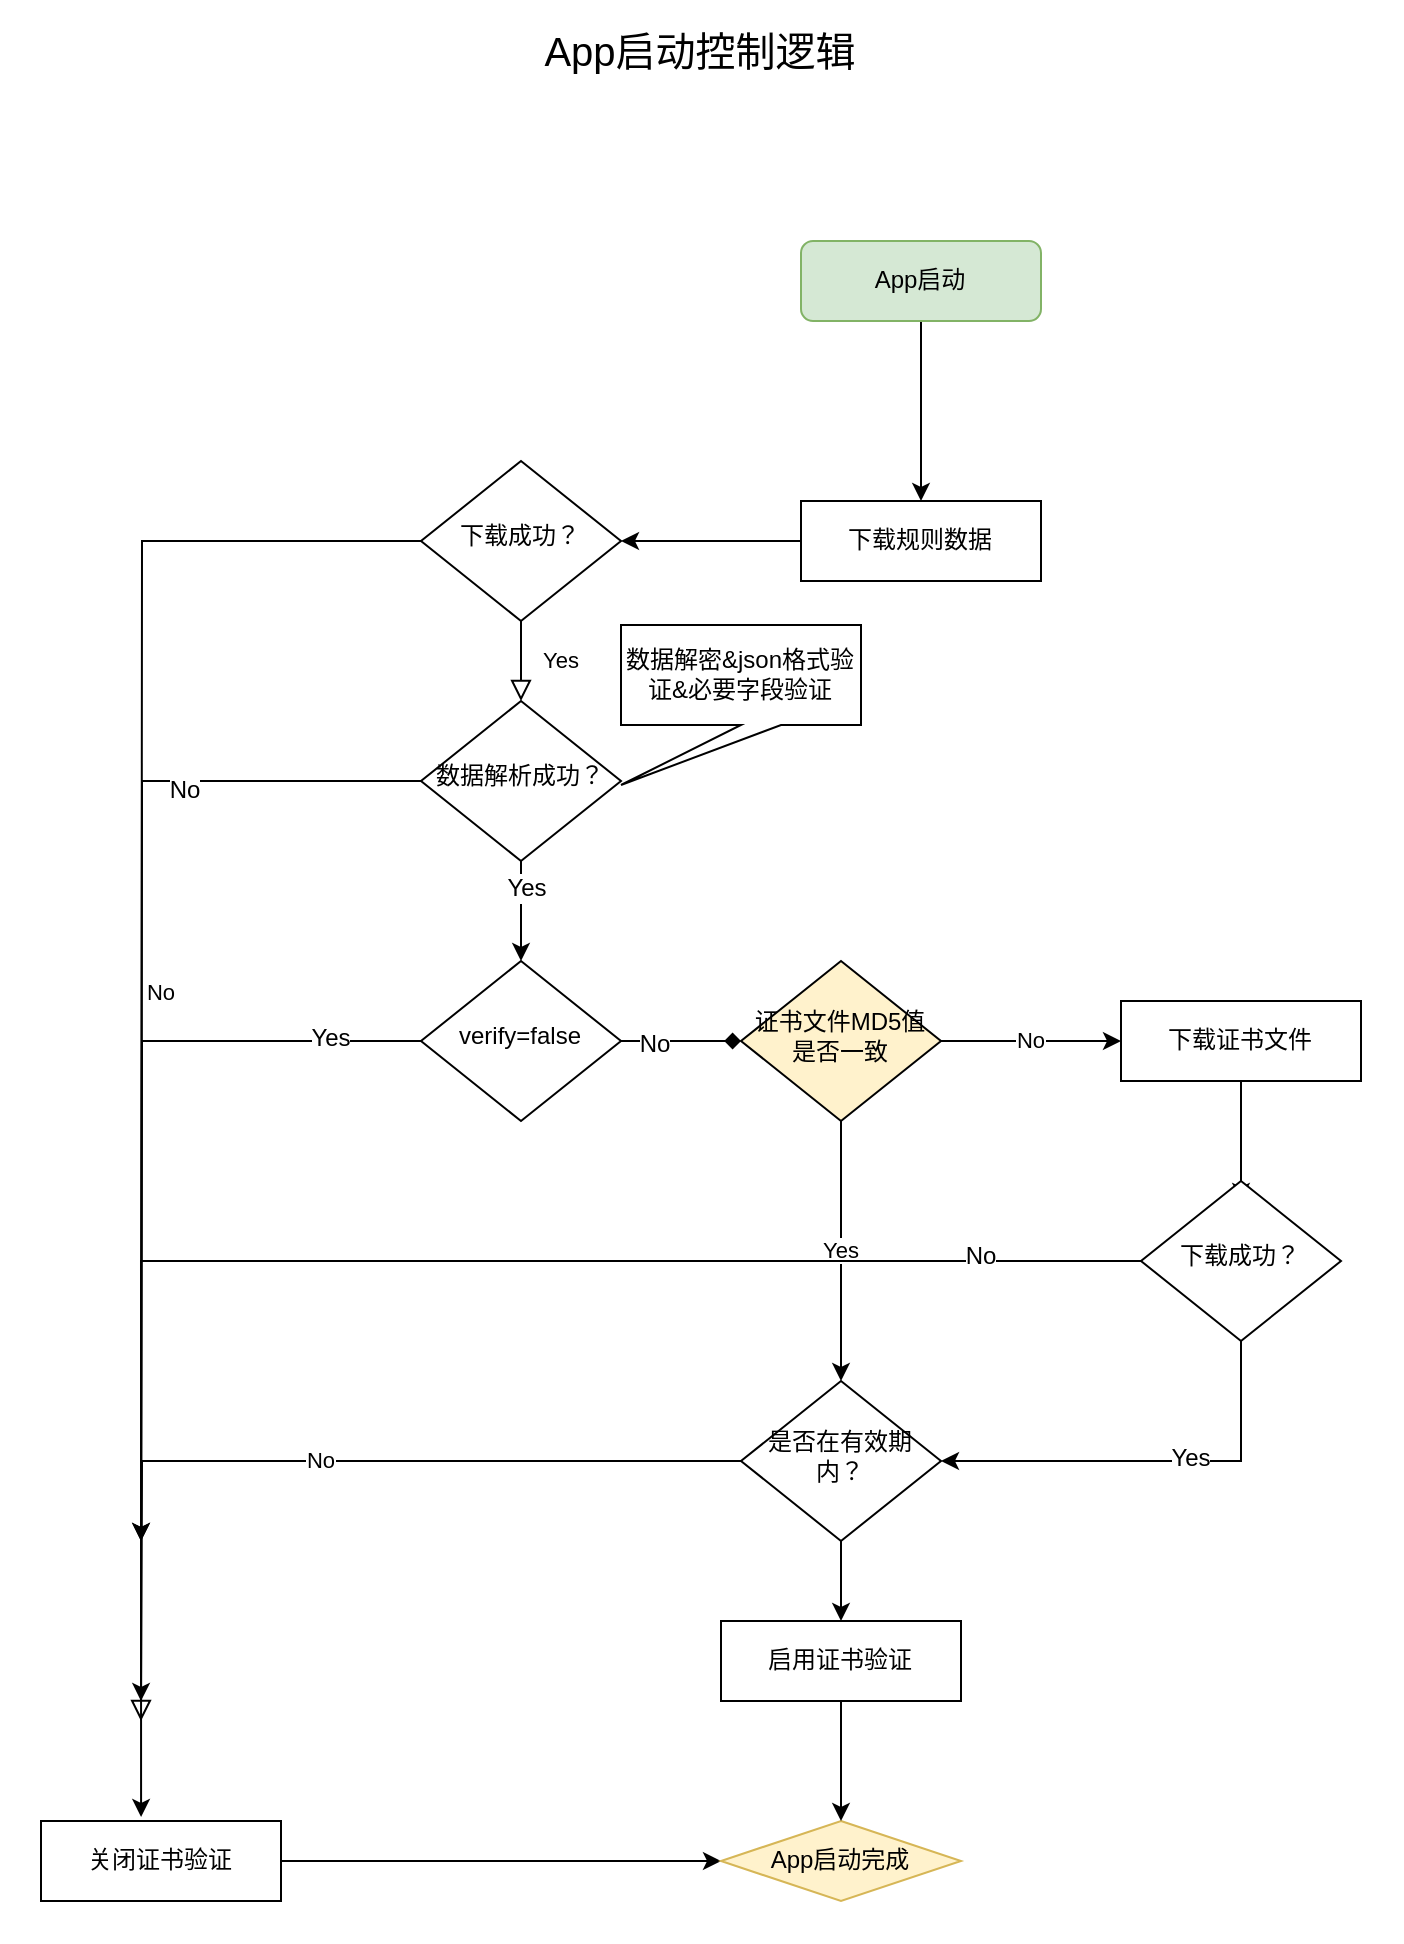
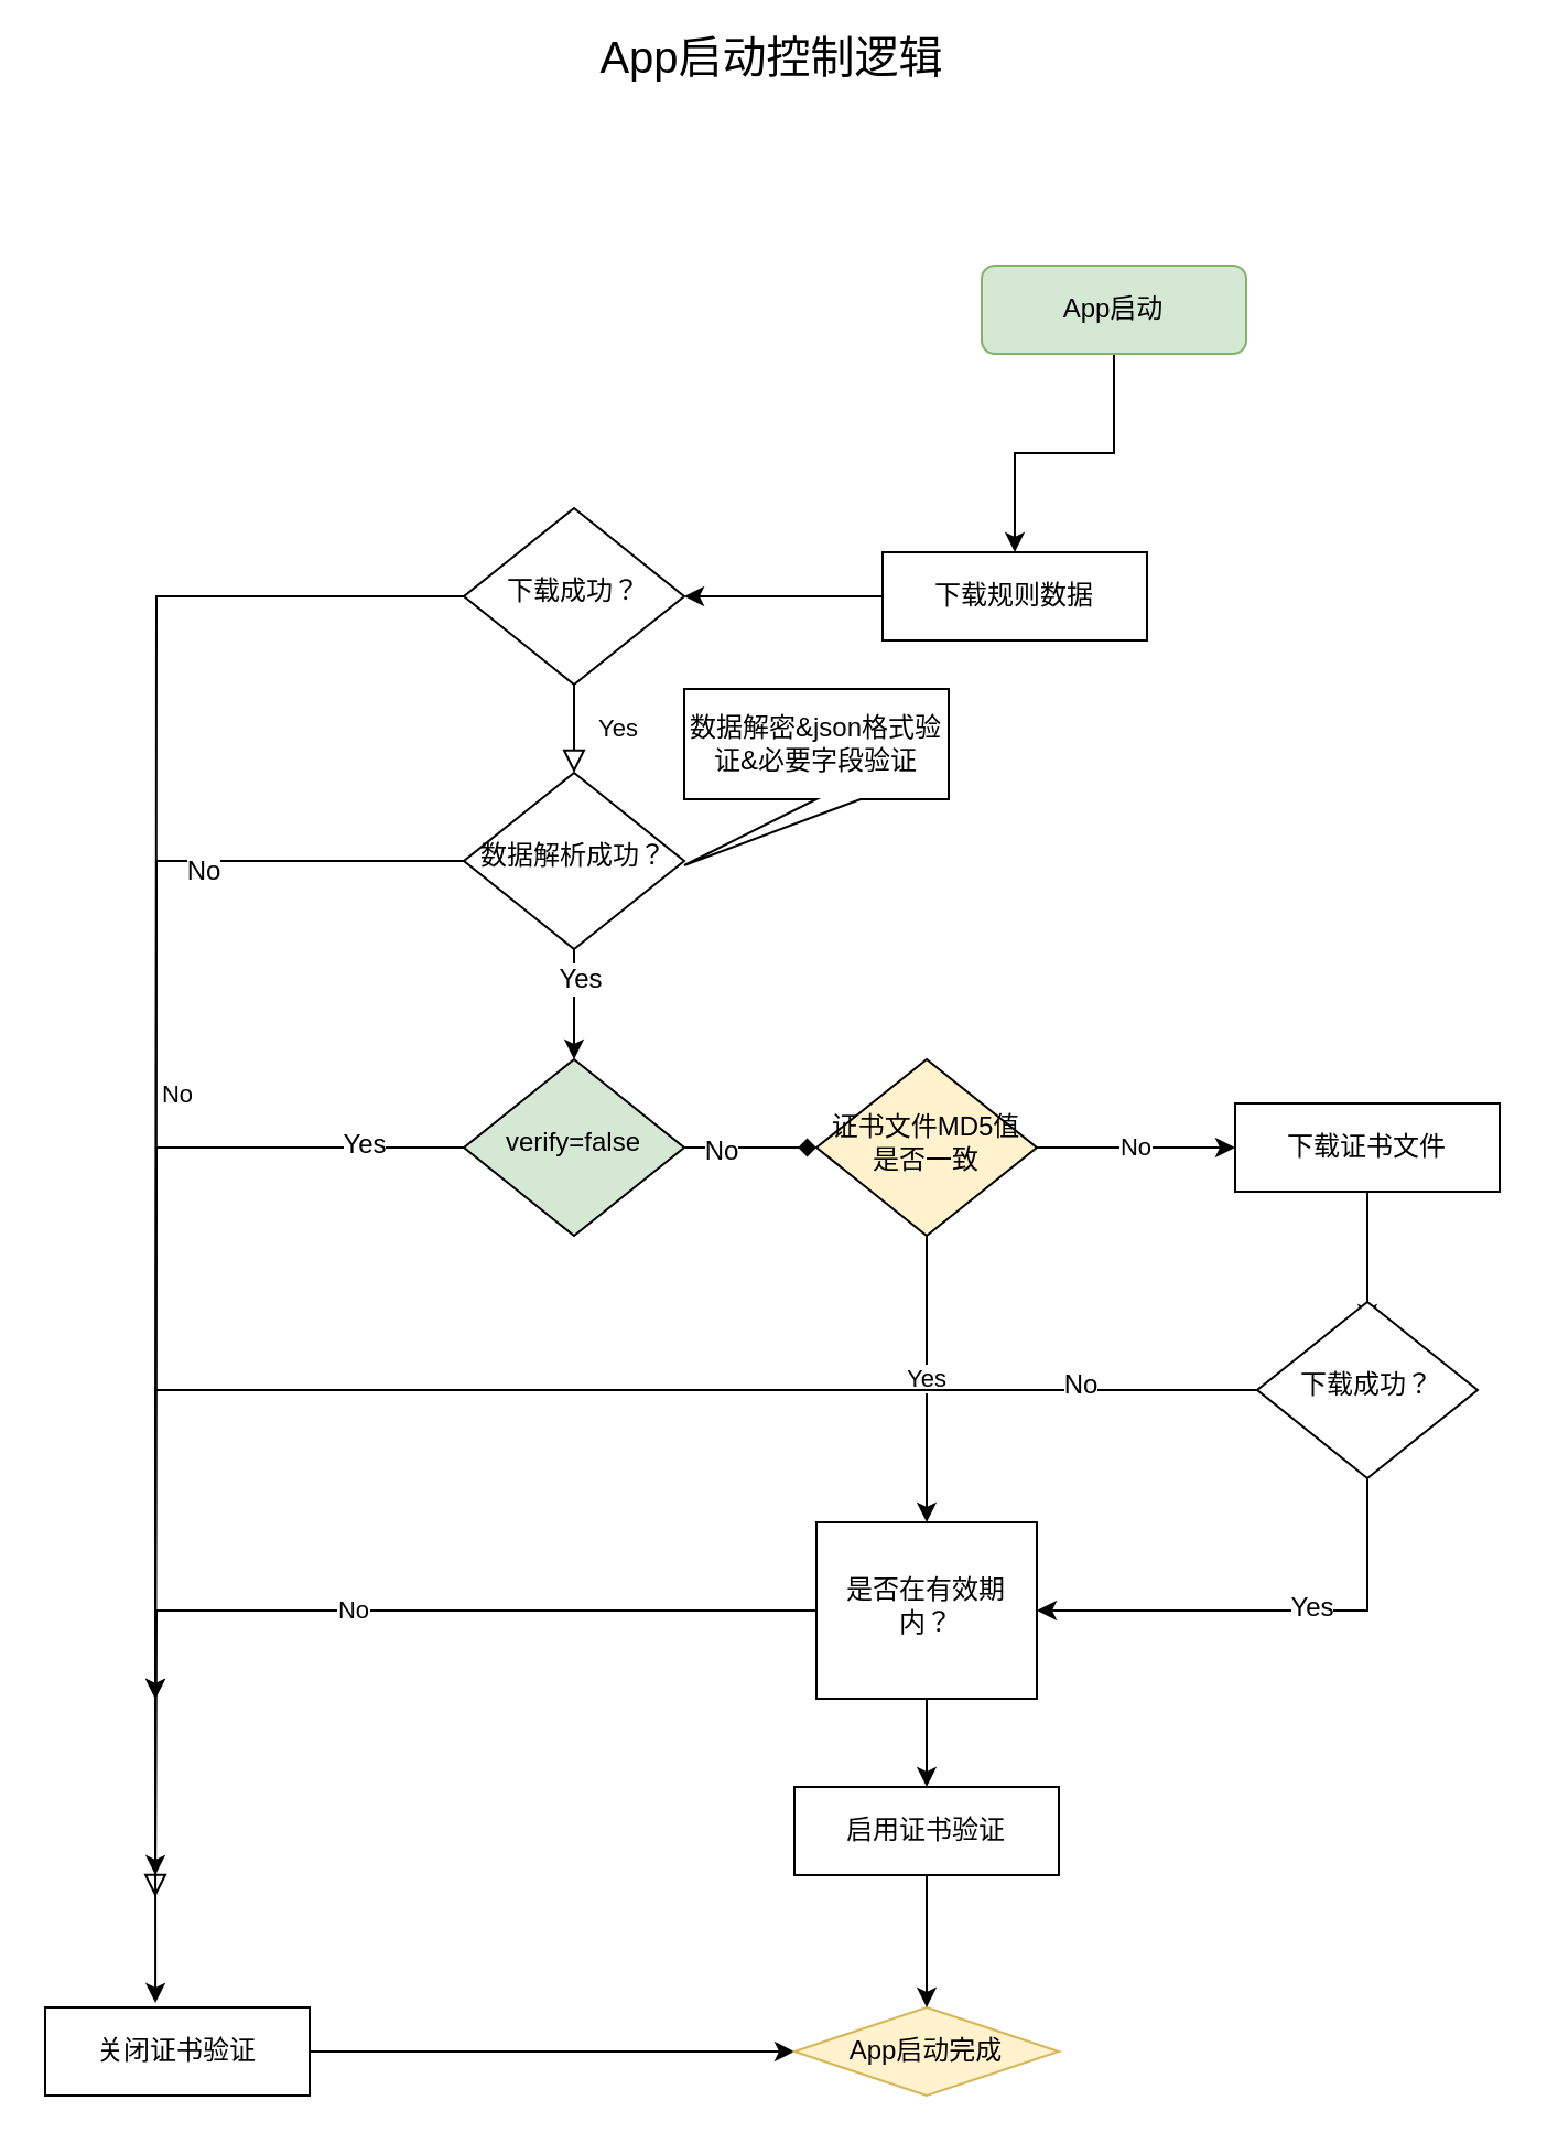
  <mxCell id="0" />
  <mxCell id="1" parent="0" />
  <mxCell id="2" value="" style="edgeStyle=orthogonalEdgeStyle;rounded=0;orthogonalLoop=1;jettySize=auto;html=1;entryX=0.5;entryY=0;entryDx=0;entryDy=0;" edge="1" parent="1" source="3" target="26"><mxGeometry relative="1" as="geometry"><mxPoint x="460" y="240" as="targetPoint" /></mxGeometry></mxCell>
- <mxCell id="3" value="App启动" style="rounded=1;whiteSpace=wrap;html=1;fontSize=12;glass=0;strokeWidth=1;shadow=0;fillColor=#d5e8d4;strokeColor=#82b366;" parent="1" vertex="1"><mxGeometry x="400" y="120" width="120" height="40" as="geometry" /></mxCell>
+ <mxCell id="3" value="App启动" style="rounded=1;whiteSpace=wrap;html=1;fontSize=12;glass=0;strokeWidth=1;shadow=0;fillColor=#d5e8d4;strokeColor=#82b366;" parent="1" vertex="1"><mxGeometry x="445" y="120" width="120" height="40" as="geometry" /></mxCell>
  <mxCell id="4" value="Yes" style="rounded=0;html=1;jettySize=auto;orthogonalLoop=1;fontSize=11;endArrow=block;endFill=0;endSize=8;strokeWidth=1;shadow=0;labelBackgroundColor=none;edgeStyle=orthogonalEdgeStyle;" parent="1" source="6" target="12" edge="1"><mxGeometry y="20" relative="1" as="geometry"><mxPoint as="offset" /></mxGeometry></mxCell>
  <mxCell id="5" value="No" style="edgeStyle=orthogonalEdgeStyle;rounded=0;html=1;jettySize=auto;orthogonalLoop=1;fontSize=11;endArrow=block;endFill=0;endSize=8;strokeWidth=1;shadow=0;labelBackgroundColor=none;" parent="1" source="6" edge="1"><mxGeometry y="10" relative="1" as="geometry"><mxPoint as="offset" /><mxPoint x="70" y="860" as="targetPoint" /></mxGeometry></mxCell>
  <mxCell id="6" value="下载成功？" style="rhombus;whiteSpace=wrap;html=1;shadow=0;fontFamily=Helvetica;fontSize=12;align=center;strokeWidth=1;spacing=6;spacingTop=-4;" parent="1" vertex="1"><mxGeometry x="210" y="230" width="100" height="80" as="geometry" /></mxCell>
  <mxCell id="7" value="" style="edgeStyle=orthogonalEdgeStyle;rounded=0;orthogonalLoop=1;jettySize=auto;html=1;entryX=0;entryY=0.5;entryDx=0;entryDy=0;" edge="1" parent="1" source="34" target="24"><mxGeometry relative="1" as="geometry"><mxPoint x="130" y="930" as="sourcePoint" /><mxPoint x="90" y="1010" as="targetPoint" /><Array as="points" /></mxGeometry></mxCell>
  <mxCell id="8" value="" style="edgeStyle=orthogonalEdgeStyle;rounded=0;orthogonalLoop=1;jettySize=auto;html=1;" edge="1" parent="1" source="12"><mxGeometry relative="1" as="geometry"><mxPoint x="70" y="770" as="targetPoint" /></mxGeometry></mxCell>
  <mxCell id="9" value="No" style="text;html=1;align=center;verticalAlign=middle;resizable=0;points=[];labelBackgroundColor=#ffffff;" vertex="1" connectable="0" parent="8"><mxGeometry x="-0.542" y="4" relative="1" as="geometry"><mxPoint as="offset" /></mxGeometry></mxCell>
  <mxCell id="10" value="" style="edgeStyle=orthogonalEdgeStyle;rounded=0;orthogonalLoop=1;jettySize=auto;html=1;" edge="1" parent="1" source="12" target="17"><mxGeometry relative="1" as="geometry" /></mxCell>
  <mxCell id="11" value="Yes" style="text;html=1;align=center;verticalAlign=middle;resizable=0;points=[];labelBackgroundColor=#ffffff;" vertex="1" connectable="0" parent="10"><mxGeometry x="-0.48" y="2" relative="1" as="geometry"><mxPoint as="offset" /></mxGeometry></mxCell>
  <mxCell id="12" value="数据解析成功？" style="rhombus;whiteSpace=wrap;html=1;shadow=0;fontFamily=Helvetica;fontSize=12;align=center;strokeWidth=1;spacing=6;spacingTop=-4;" parent="1" vertex="1"><mxGeometry x="210" y="350" width="100" height="80" as="geometry" /></mxCell>
  <mxCell id="13" value="" style="edgeStyle=orthogonalEdgeStyle;rounded=0;orthogonalLoop=1;jettySize=auto;html=1;" edge="1" parent="1" source="17"><mxGeometry relative="1" as="geometry"><mxPoint x="70" y="770" as="targetPoint" /></mxGeometry></mxCell>
  <mxCell id="14" value="Yes" style="text;html=1;align=center;verticalAlign=middle;resizable=0;points=[];labelBackgroundColor=#ffffff;" vertex="1" connectable="0" parent="13"><mxGeometry x="-0.764" y="-2" relative="1" as="geometry"><mxPoint as="offset" /></mxGeometry></mxCell>
  <mxCell id="15" value="" style="edgeStyle=orthogonalEdgeStyle;rounded=0;orthogonalLoop=1;jettySize=auto;html=1;endArrow=diamond;" edge="1" parent="1" source="17" target="20"><mxGeometry relative="1" as="geometry" /></mxCell>
  <mxCell id="16" value="No" style="text;html=1;align=center;verticalAlign=middle;resizable=0;points=[];labelBackgroundColor=#ffffff;" vertex="1" connectable="0" parent="15"><mxGeometry x="-0.475" y="-1" relative="1" as="geometry"><mxPoint as="offset" /></mxGeometry></mxCell>
- <mxCell id="17" value="verify=false" style="rhombus;whiteSpace=wrap;html=1;shadow=0;fontFamily=Helvetica;fontSize=12;align=center;strokeWidth=1;spacing=6;spacingTop=-4;" vertex="1" parent="1"><mxGeometry x="210" y="480" width="100" height="80" as="geometry" /></mxCell>
+ <mxCell id="17" value="verify=false" style="rhombus;whiteSpace=wrap;html=1;shadow=0;fontFamily=Helvetica;fontSize=12;align=center;strokeWidth=1;spacing=6;spacingTop=-4;fillColor=#d5e8d4;" vertex="1" parent="1"><mxGeometry x="210" y="480" width="100" height="80" as="geometry" /></mxCell>
  <mxCell id="18" value="No" style="edgeStyle=orthogonalEdgeStyle;rounded=0;orthogonalLoop=1;jettySize=auto;html=1;entryX=0;entryY=0.5;entryDx=0;entryDy=0;" edge="1" parent="1" source="20" target="28"><mxGeometry relative="1" as="geometry"><mxPoint x="260" y="740" as="targetPoint" /><Array as="points" /></mxGeometry></mxCell>
  <mxCell id="19" value="Yes" style="edgeStyle=orthogonalEdgeStyle;rounded=0;orthogonalLoop=1;jettySize=auto;html=1;" edge="1" parent="1" source="20" target="23"><mxGeometry relative="1" as="geometry" /></mxCell>
  <mxCell id="20" value="证书文件MD5值是否一致" style="rhombus;whiteSpace=wrap;html=1;shadow=0;fontFamily=Helvetica;fontSize=12;align=center;strokeWidth=1;spacing=6;spacingTop=-4;fillColor=#fff2cc;" vertex="1" parent="1"><mxGeometry x="370" y="480" width="100" height="80" as="geometry" /></mxCell>
  <mxCell id="21" value="No" style="edgeStyle=orthogonalEdgeStyle;rounded=0;orthogonalLoop=1;jettySize=auto;html=1;" edge="1" parent="1" source="23"><mxGeometry relative="1" as="geometry"><mxPoint x="70" y="850" as="targetPoint" /></mxGeometry></mxCell>
  <mxCell id="22" value="" style="edgeStyle=orthogonalEdgeStyle;rounded=0;orthogonalLoop=1;jettySize=auto;html=1;" edge="1" parent="1" source="23"><mxGeometry relative="1" as="geometry"><mxPoint x="420" y="810" as="targetPoint" /></mxGeometry></mxCell>
- <mxCell id="23" value="是否在有效期内？" style="rhombus;whiteSpace=wrap;html=1;shadow=0;fontFamily=Helvetica;fontSize=12;align=center;strokeWidth=1;spacing=6;spacingTop=-4;" vertex="1" parent="1"><mxGeometry x="370" y="690" width="100" height="80" as="geometry" /></mxCell>
+ <mxCell id="23" value="是否在有效期内？" style="whiteSpace=wrap;html=1;shadow=0;fontFamily=Helvetica;fontSize=12;align=center;strokeWidth=1;spacing=6;spacingTop=-4;rounded=0;" vertex="1" parent="1"><mxGeometry x="370" y="690" width="100" height="80" as="geometry" /></mxCell>
  <mxCell id="24" value="App启动完成" style="rhombus;whiteSpace=wrap;html=1;fontSize=12;glass=0;strokeWidth=1;shadow=0;fillColor=#fff2cc;strokeColor=#d6b656;" parent="1" vertex="1"><mxGeometry x="360" y="910" width="120" height="40" as="geometry" /></mxCell>
  <mxCell id="25" value="" style="edgeStyle=orthogonalEdgeStyle;rounded=0;orthogonalLoop=1;jettySize=auto;html=1;" edge="1" parent="1" source="26" target="6"><mxGeometry relative="1" as="geometry" /></mxCell>
  <mxCell id="26" value="下载规则数据" style="rounded=0;whiteSpace=wrap;html=1;" vertex="1" parent="1"><mxGeometry x="400" y="250" width="120" height="40" as="geometry" /></mxCell>
  <mxCell id="27" value="" style="edgeStyle=orthogonalEdgeStyle;rounded=0;orthogonalLoop=1;jettySize=auto;html=1;" edge="1" parent="1" source="28"><mxGeometry relative="1" as="geometry"><mxPoint x="620" y="600" as="targetPoint" /></mxGeometry></mxCell>
  <mxCell id="28" value="下载证书文件" style="rounded=0;whiteSpace=wrap;html=1;" vertex="1" parent="1"><mxGeometry x="560" y="500" width="120" height="40" as="geometry" /></mxCell>
  <mxCell id="29" value="" style="edgeStyle=orthogonalEdgeStyle;rounded=0;orthogonalLoop=1;jettySize=auto;html=1;entryX=1;entryY=0.5;entryDx=0;entryDy=0;" edge="1" parent="1" source="33" target="23"><mxGeometry relative="1" as="geometry"><mxPoint x="620" y="750" as="targetPoint" /><Array as="points"><mxPoint x="620" y="730" /></Array></mxGeometry></mxCell>
  <mxCell id="30" value="Yes" style="text;html=1;align=center;verticalAlign=middle;resizable=0;points=[];labelBackgroundColor=#ffffff;" vertex="1" connectable="0" parent="29"><mxGeometry x="-0.448" y="-26" relative="1" as="geometry"><mxPoint as="offset" /></mxGeometry></mxCell>
  <mxCell id="31" value="" style="edgeStyle=orthogonalEdgeStyle;rounded=0;orthogonalLoop=1;jettySize=auto;html=1;entryX=0.417;entryY=-0.05;entryDx=0;entryDy=0;entryPerimeter=0;" edge="1" parent="1" source="33" target="34"><mxGeometry relative="1" as="geometry"><mxPoint x="70" y="860" as="targetPoint" /></mxGeometry></mxCell>
  <mxCell id="32" value="No" style="text;html=1;align=center;verticalAlign=middle;resizable=0;points=[];labelBackgroundColor=#ffffff;" vertex="1" connectable="0" parent="31"><mxGeometry x="-0.793" y="-3" relative="1" as="geometry"><mxPoint as="offset" /></mxGeometry></mxCell>
  <mxCell id="33" value="下载成功？" style="rhombus;whiteSpace=wrap;html=1;shadow=0;fontFamily=Helvetica;fontSize=12;align=center;strokeWidth=1;spacing=6;spacingTop=-4;" vertex="1" parent="1"><mxGeometry x="570" y="590" width="100" height="80" as="geometry" /></mxCell>
  <mxCell id="34" value="关闭证书验证" style="rounded=0;whiteSpace=wrap;html=1;" vertex="1" parent="1"><mxGeometry x="20" y="910" width="120" height="40" as="geometry" /></mxCell>
  <mxCell id="35" value="" style="edgeStyle=orthogonalEdgeStyle;rounded=0;orthogonalLoop=1;jettySize=auto;html=1;" edge="1" parent="1" source="36" target="24"><mxGeometry relative="1" as="geometry" /></mxCell>
  <mxCell id="36" value="启用证书验证" style="rounded=0;whiteSpace=wrap;html=1;" vertex="1" parent="1"><mxGeometry x="360" y="810" width="120" height="40" as="geometry" /></mxCell>
  <mxCell id="37" value="&lt;font style=&quot;font-size: 20px&quot;&gt;App启动控制逻辑&lt;/font&gt;" style="text;html=1;strokeColor=none;fillColor=none;align=center;verticalAlign=middle;whiteSpace=wrap;rounded=0;" vertex="1" parent="1"><mxGeometry x="250" y="20" width="200" height="10" as="geometry" /></mxCell>
  <mxCell id="38" value="数据解密&amp;amp;json格式验证&amp;amp;必要字段验证" style="shape=callout;whiteSpace=wrap;html=1;perimeter=calloutPerimeter;position2=0;" vertex="1" parent="1"><mxGeometry x="310" y="312" width="120" height="80" as="geometry" /></mxCell>
